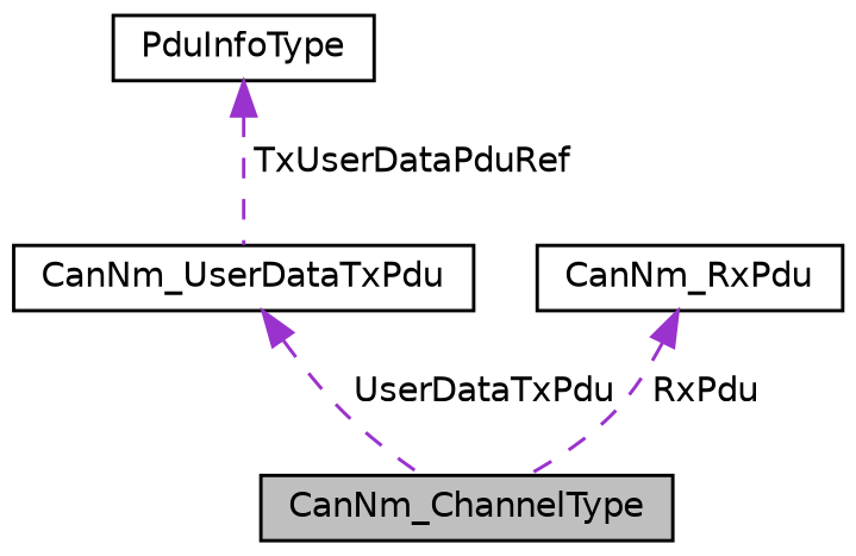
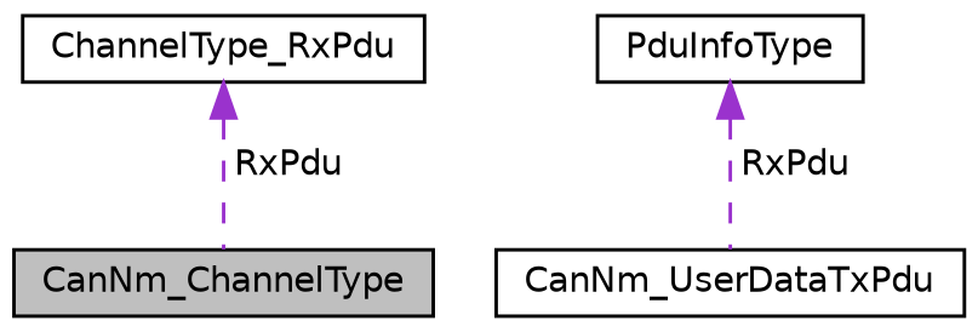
  digraph {
    node [color=black fillcolor=white fontname=Helvetica fontsize=10 shape=record style=filled]
    edge [color=darkorchid3 dir=back fontname=Helvetica fontsize=10 labelfontname=Helvetica labelfontsize=10 style=dashed]
    n1 [fillcolor=grey75 fontcolor=black height=0.2 label=CanNm_ChannelType width=0.4]
    n2 [height=0.2 label=PduInfoType width=0.4]
    n3 [height=0.2 label=CanNm_UserDataTxPdu width=0.4]
-   n4 [height=0.2 label=CanNm_RxPdu width=0.4]
-   n2 -> n3 [label=" TxUserDataPduRef"]
-   n3 -> n1 [label=" UserDataTxPdu"]
+   n4 [height=0.2 label=ChannelType_RxPdu width=0.4]
+   n2 -> n3 [label=" RxPdu"]
    n4 -> n1 [label=" RxPdu"]
  }
